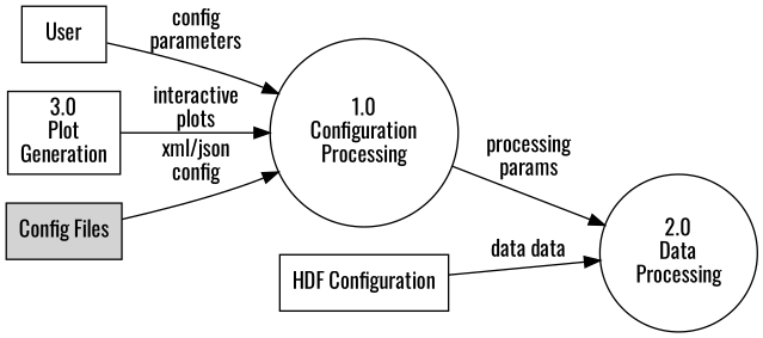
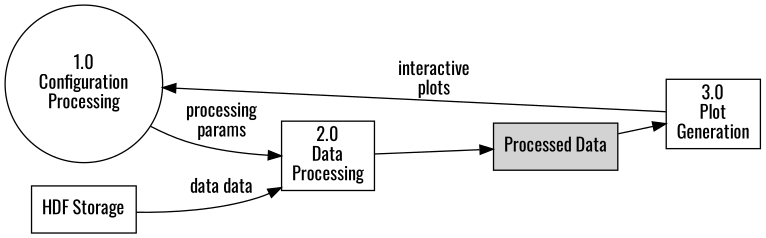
  digraph {
    fontname=Oswald
    rankdir=LR
    node [fontname=Oswald shape=box]
    edge [fontname=Oswald]
-   n1 [label=User]
    n2 [label="1.0\nConfiguration\nProcessing" shape=circle]
-   n3 [label="2.0\nData\nProcessing" shape=circle]
-   n4 [label="HDF Configuration"]
+   n3 [label="2.0\nData\nProcessing"]
+   n4 [label="HDF Storage"]
+   n5 [label="Processed Data" style=filled]
    n6 [label="3.0\nPlot\nGeneration"]
-   n7 [label="Config Files" style=filled]
-   n1 -> n2 [label="config\nparameters"]
    n2 -> n3 [label="processing\nparams"]
+   n3 -> n5
    n4 -> n3 [label="data data"]
+   n5 -> n6
    n6 -> n2 [label="interactive\nplots"]
-   n7 -> n2 [label="xml/json\nconfig"]
  }
